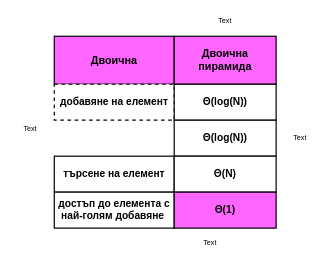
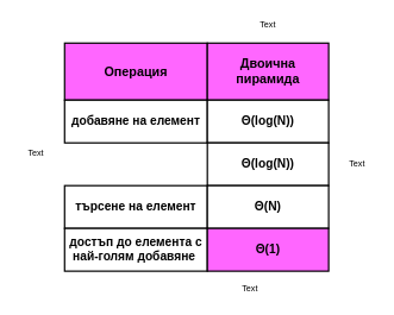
  <mxCell id="0" />
  <mxCell id="1" parent="0" />
- <mxCell id="2" value="Двоична" style="rounded=0;whiteSpace=wrap;html=1;fillColor=#FF66FF;strokeColor=#000000;strokeWidth=2;fontSize=18;fontStyle=1;fontColor=#000000;" parent="1" vertex="1"><mxGeometry y="60" width="200" height="80" as="geometry" x="90" /></mxCell>
+ <mxCell id="2" value="Операция" style="rounded=0;whiteSpace=wrap;html=1;fillColor=#FF66FF;strokeColor=#000000;strokeWidth=2;fontSize=18;fontStyle=1;fontColor=#000000;" parent="1" vertex="1"><mxGeometry y="60" width="200" height="80" as="geometry" x="90" /></mxCell>
  <mxCell id="3" value="Двоична пирамида" style="rounded=0;whiteSpace=wrap;html=1;fillColor=#FF66FF;strokeColor=#000000;strokeWidth=2;fontSize=18;fontStyle=1;fontColor=#000000;" parent="1" vertex="1"><mxGeometry x="290" y="60" width="170" height="80" as="geometry" /></mxCell>
- <mxCell id="4" value="добавяне на елемент" style="rounded=0;whiteSpace=wrap;html=1;fillColor=#FFFFFF;strokeColor=#000000;strokeWidth=2;fontSize=17;fontStyle=1;fontColor=#000000;dashed=1;" parent="1" vertex="1"><mxGeometry y="140" width="200" height="60" as="geometry" x="90" /></mxCell>
+ <mxCell id="4" value="добавяне на елемент" style="rounded=0;whiteSpace=wrap;html=1;fillColor=#FFFFFF;strokeColor=#000000;strokeWidth=2;fontSize=17;fontStyle=1;fontColor=#000000;" parent="1" vertex="1"><mxGeometry y="140" width="200" height="60" as="geometry" x="90" /></mxCell>
  <mxCell id="5" value="&lt;span style=&quot;font-size: 17px;&quot;&gt;Θ(log(N))&lt;/span&gt;" style="rounded=0;whiteSpace=wrap;html=1;fillColor=#FFFFFF;strokeColor=#000000;strokeWidth=2;fontSize=17;fontStyle=1;fontColor=#000000;" parent="1" vertex="1"><mxGeometry x="290" y="140" width="170" height="60" as="geometry" /></mxCell>
  <mxCell id="6" value="Θ(log(N))" style="rounded=0;whiteSpace=wrap;html=1;fillColor=#FFFFFF;strokeColor=#000000;strokeWidth=2;fontSize=17;fontStyle=1;fontColor=#000000;" parent="1" vertex="1"><mxGeometry x="290" y="200" width="170" height="60" as="geometry" /></mxCell>
  <mxCell id="7" value="търсене на елемент" style="rounded=0;whiteSpace=wrap;html=1;fillColor=#FFFFFF;strokeColor=#000000;strokeWidth=2;fontSize=17;fontStyle=1;fontColor=#000000;" parent="1" vertex="1"><mxGeometry y="260" width="200" height="60" as="geometry" x="90" /></mxCell>
  <mxCell id="8" value="Θ(N)" style="rounded=0;whiteSpace=wrap;html=1;fillColor=#FFFFFF;strokeColor=#000000;strokeWidth=2;fontSize=17;fontStyle=1;fontColor=#000000;" parent="1" vertex="1"><mxGeometry x="290" y="260" width="170" height="60" as="geometry" /></mxCell>
  <mxCell id="9" value="достъп до елемента с най-голям добавяне&amp;nbsp;" style="rounded=0;whiteSpace=wrap;html=1;fillColor=#FFFFFF;strokeColor=#000000;strokeWidth=2;fontSize=17;fontStyle=1;fontColor=#000000;" parent="1" vertex="1"><mxGeometry y="320" width="200" height="60" as="geometry" x="90" /></mxCell>
  <mxCell id="10" value="Θ(1)" style="rounded=0;whiteSpace=wrap;html=1;fillColor=#ff66ff;strokeColor=#000000;strokeWidth=2;fontSize=17;fontStyle=1;fontColor=#000000;" parent="1" vertex="1"><mxGeometry x="290" y="320" width="170" height="60" as="geometry" /></mxCell>
  <mxCell id="11" value="Text" style="text;html=1;strokeColor=none;fillColor=none;align=center;verticalAlign=middle;whiteSpace=wrap;rounded=0;" vertex="1" parent="1"><mxGeometry x="345" y="20" width="60" height="30" as="geometry" /></mxCell>
  <mxCell id="12" value="Text" style="text;html=1;strokeColor=none;fillColor=none;align=center;verticalAlign=middle;whiteSpace=wrap;rounded=0;" vertex="1" parent="1"><mxGeometry x="20" y="200" width="60" height="30" as="geometry" /></mxCell>
  <mxCell id="13" value="Text" style="text;html=1;strokeColor=none;fillColor=none;align=center;verticalAlign=middle;whiteSpace=wrap;rounded=0;" vertex="1" parent="1"><mxGeometry x="320" y="390" width="60" height="30" as="geometry" /></mxCell>
  <mxCell id="14" value="Text" style="text;html=1;strokeColor=none;fillColor=none;align=center;verticalAlign=middle;whiteSpace=wrap;rounded=0;" vertex="1" parent="1"><mxGeometry x="470" y="215" width="60" height="30" as="geometry" /></mxCell>
